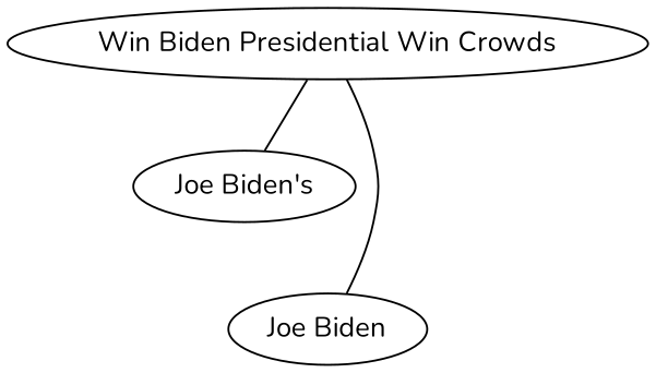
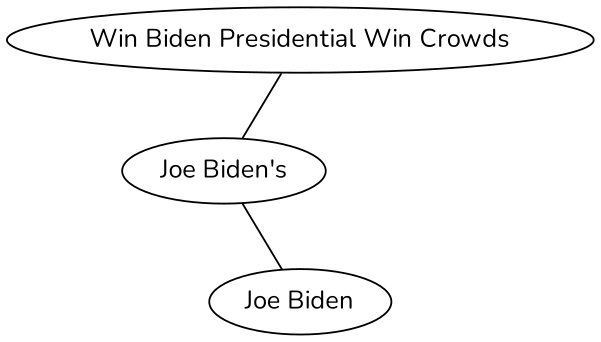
  strict graph {
    fontname=Nunito
    node [fontname=Nunito]
    edge [fontname=Nunito]
    n1 [label="Win Biden Presidential Win Crowds"]
    "Joe Biden's"
    "Joe Biden"
    n1 -- "Joe Biden's"
-   n1 -- "Joe Biden"
+   "Joe Biden's" -- "Joe Biden"
  }
